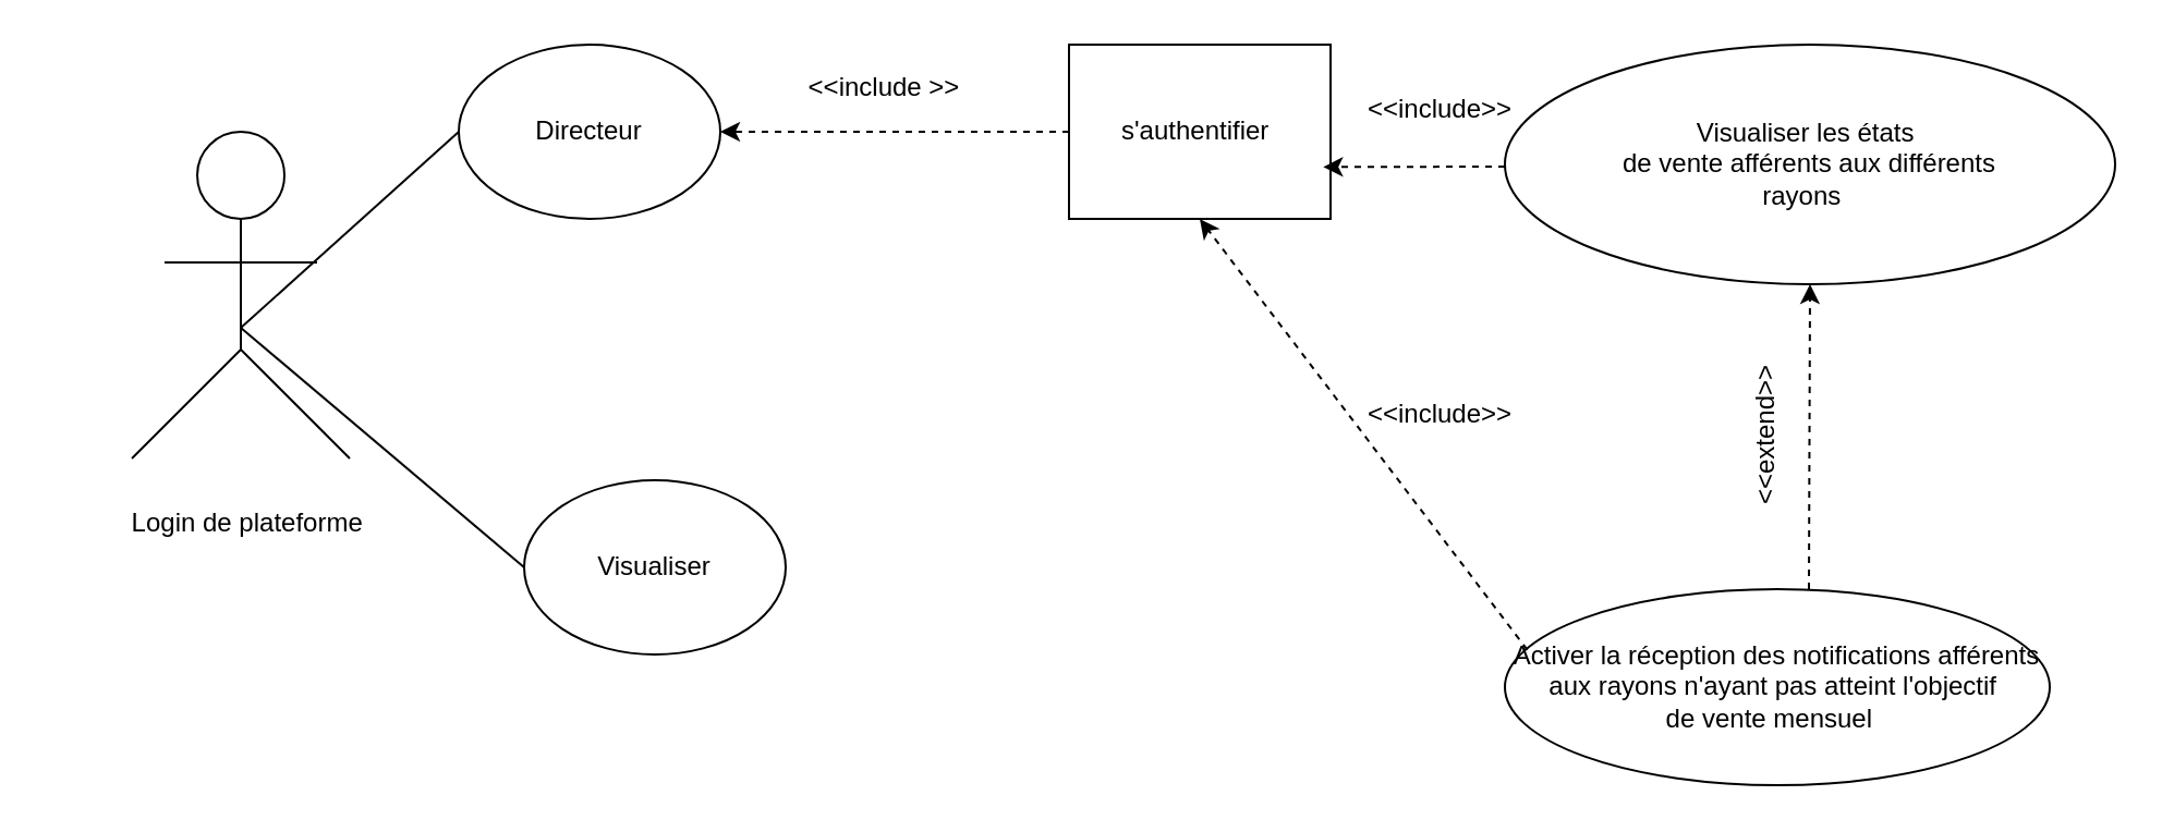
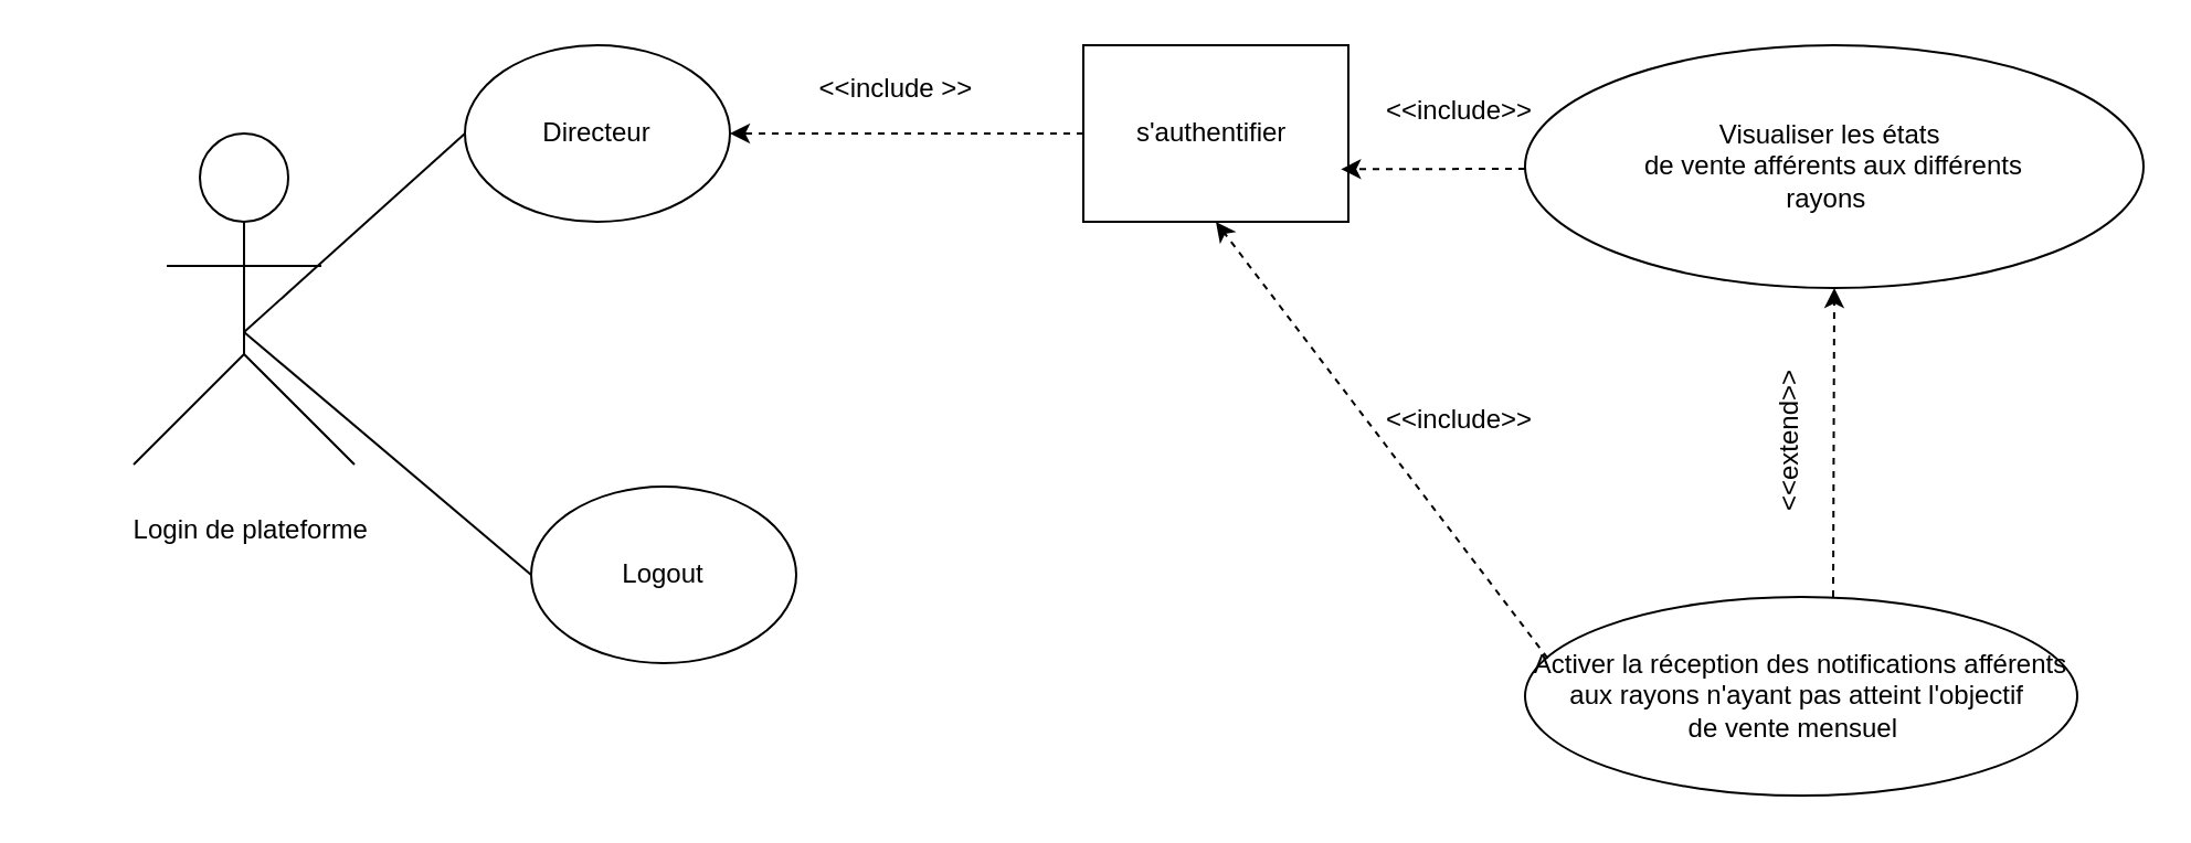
  <mxCell id="0" />
  <mxCell id="1" parent="0" />
  <mxCell id="2" value="" style="ellipse;whiteSpace=wrap;html=1;" vertex="1" parent="1"><mxGeometry x="90" y="60" width="40" height="40" as="geometry" /></mxCell>
  <mxCell id="3" value="" style="endArrow=none;html=1;" edge="1" parent="1"><mxGeometry width="50" height="50" relative="1" as="geometry"><mxPoint x="110" y="160" as="sourcePoint" /><mxPoint x="110" y="100" as="targetPoint" /></mxGeometry></mxCell>
  <mxCell id="4" value="" style="endArrow=none;html=1;" edge="1" parent="1"><mxGeometry width="50" height="50" relative="1" as="geometry"><mxPoint x="75" y="120" as="sourcePoint" /><mxPoint x="145" y="120" as="targetPoint" /></mxGeometry></mxCell>
  <mxCell id="5" value="" style="endArrow=none;html=1;" edge="1" parent="1"><mxGeometry width="50" height="50" relative="1" as="geometry"><mxPoint x="60" y="210" as="sourcePoint" /><mxPoint x="110" y="160" as="targetPoint" /></mxGeometry></mxCell>
  <mxCell id="6" value="" style="endArrow=none;html=1;" edge="1" parent="1"><mxGeometry width="50" height="50" relative="1" as="geometry"><mxPoint x="160" y="210" as="sourcePoint" /><mxPoint x="110" y="160" as="targetPoint" /></mxGeometry></mxCell>
  <mxCell id="7" value="Login de plateforme&amp;nbsp;" style="text;html=1;strokeColor=none;fillColor=none;align=center;verticalAlign=middle;whiteSpace=wrap;rounded=0;" vertex="1" parent="1"><mxGeometry x="20" y="220" width="190" height="40" as="geometry" /></mxCell>
  <mxCell id="8" value="Directeur" style="ellipse;whiteSpace=wrap;html=1;" vertex="1" parent="1"><mxGeometry x="210" y="20" width="120" height="80" as="geometry" /></mxCell>
  <mxCell id="9" value="" style="endArrow=none;html=1;entryX=0;entryY=0.5;entryDx=0;entryDy=0;" edge="1" parent="1" target="8"><mxGeometry width="50" height="50" relative="1" as="geometry"><mxPoint x="110" y="150" as="sourcePoint" /><mxPoint x="160" y="100" as="targetPoint" /></mxGeometry></mxCell>
  <mxCell id="10" value="" style="endArrow=none;html=1;" edge="1" parent="1"><mxGeometry width="50" height="50" relative="1" as="geometry"><mxPoint x="240" y="260" as="sourcePoint" /><mxPoint x="110" y="150" as="targetPoint" /></mxGeometry></mxCell>
- <mxCell id="11" value="Visualiser" style="ellipse;whiteSpace=wrap;html=1;" vertex="1" parent="1"><mxGeometry x="240" y="220" width="120" height="80" as="geometry" /></mxCell>
+ <mxCell id="11" value="Logout" style="ellipse;whiteSpace=wrap;html=1;" vertex="1" parent="1"><mxGeometry x="240" y="220" width="120" height="80" as="geometry" /></mxCell>
  <mxCell id="12" value="s'authentifier&amp;nbsp;" style="whiteSpace=wrap;html=1;rounded=0;" vertex="1" parent="1"><mxGeometry x="490" y="20" width="120" height="80" as="geometry" /></mxCell>
  <mxCell id="13" value="Visualiser les états&amp;nbsp;&lt;br&gt;de vente afférents aux différents&lt;br&gt;rayons&amp;nbsp;&amp;nbsp;" style="ellipse;whiteSpace=wrap;html=1;" vertex="1" parent="1"><mxGeometry x="690" y="20" width="280" height="110" as="geometry" /></mxCell>
  <mxCell id="14" value="Activer la réception des notifications afférents aux rayons n'ayant pas atteint l'objectif&amp;nbsp;&lt;br&gt;de vente mensuel&amp;nbsp;&amp;nbsp;" style="ellipse;whiteSpace=wrap;html=1;" vertex="1" parent="1"><mxGeometry x="690" y="270" width="250" height="90" as="geometry" /></mxCell>
  <mxCell id="15" value="" style="endArrow=classic;html=1;exitX=0;exitY=0.5;exitDx=0;exitDy=0;dashed=1;" edge="1" parent="1" source="12"><mxGeometry width="50" height="50" relative="1" as="geometry"><mxPoint x="470" y="60" as="sourcePoint" /><mxPoint x="330" y="60" as="targetPoint" /></mxGeometry></mxCell>
  <mxCell id="16" value="" style="endArrow=classic;html=1;dashed=1;entryX=0.972;entryY=0.702;entryDx=0;entryDy=0;entryPerimeter=0;" edge="1" parent="1" target="12"><mxGeometry width="50" height="50" relative="1" as="geometry"><mxPoint x="690" y="76" as="sourcePoint" /><mxPoint x="470" y="200" as="targetPoint" /></mxGeometry></mxCell>
  <mxCell id="17" value="" style="endArrow=classic;html=1;dashed=1;entryX=0.5;entryY=1;entryDx=0;entryDy=0;exitX=0.041;exitY=0.309;exitDx=0;exitDy=0;exitPerimeter=0;" edge="1" parent="1" source="14" target="12"><mxGeometry width="50" height="50" relative="1" as="geometry"><mxPoint x="690" y="290" as="sourcePoint" /><mxPoint x="470" y="200" as="targetPoint" /></mxGeometry></mxCell>
  <mxCell id="18" value="" style="endArrow=classic;html=1;dashed=1;" edge="1" parent="1"><mxGeometry width="50" height="50" relative="1" as="geometry"><mxPoint x="829.5" y="270" as="sourcePoint" /><mxPoint x="830" y="130" as="targetPoint" /></mxGeometry></mxCell>
  <mxCell id="19" value="&amp;lt;&amp;lt;include &amp;gt;&amp;gt;" style="text;html=1;align=center;verticalAlign=middle;resizable=0;points=[];autosize=1;" vertex="1" parent="1"><mxGeometry x="360" y="30" width="90" height="20" as="geometry" /></mxCell>
  <mxCell id="20" value="&amp;lt;&amp;lt;include&amp;gt;&amp;gt;" style="text;html=1;align=center;verticalAlign=middle;resizable=0;points=[];autosize=1;" vertex="1" parent="1"><mxGeometry x="620" y="40" width="80" height="20" as="geometry" /></mxCell>
  <mxCell id="21" value="&amp;lt;&amp;lt;include&amp;gt;&amp;gt;" style="text;html=1;align=center;verticalAlign=middle;resizable=0;points=[];autosize=1;rotation=0;" vertex="1" parent="1"><mxGeometry x="620" y="180" width="80" height="20" as="geometry" /></mxCell>
  <mxCell id="22" value="&amp;lt;&amp;lt;extend&amp;gt;&amp;gt;" style="text;html=1;align=center;verticalAlign=middle;resizable=0;points=[];autosize=1;rotation=270;" vertex="1" parent="1"><mxGeometry x="770" y="190" width="80" height="20" as="geometry" /></mxCell>
